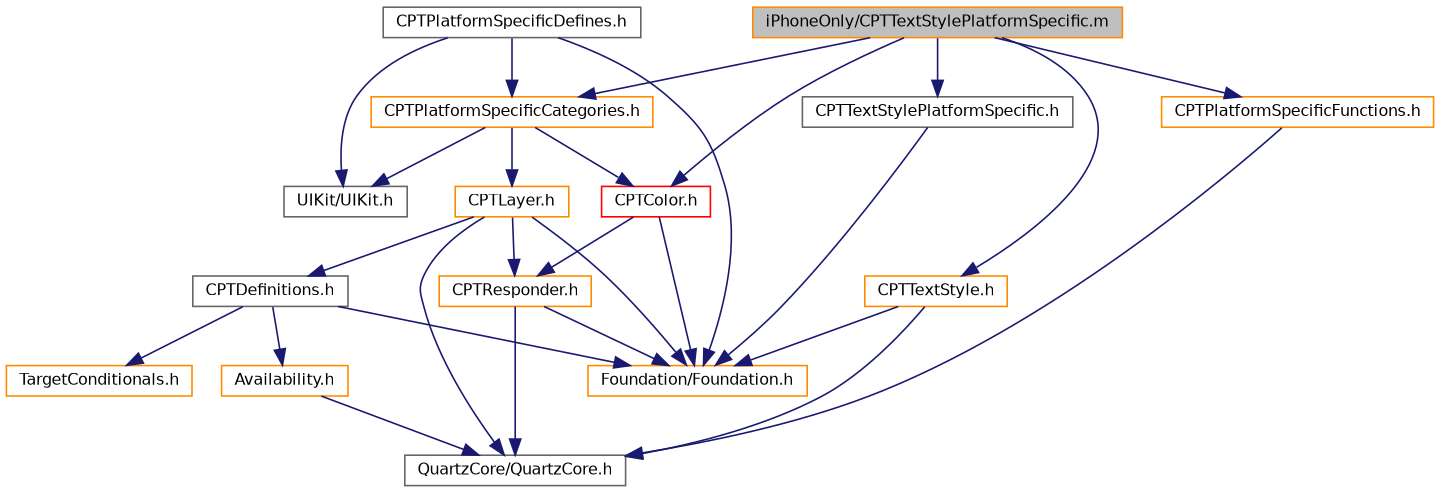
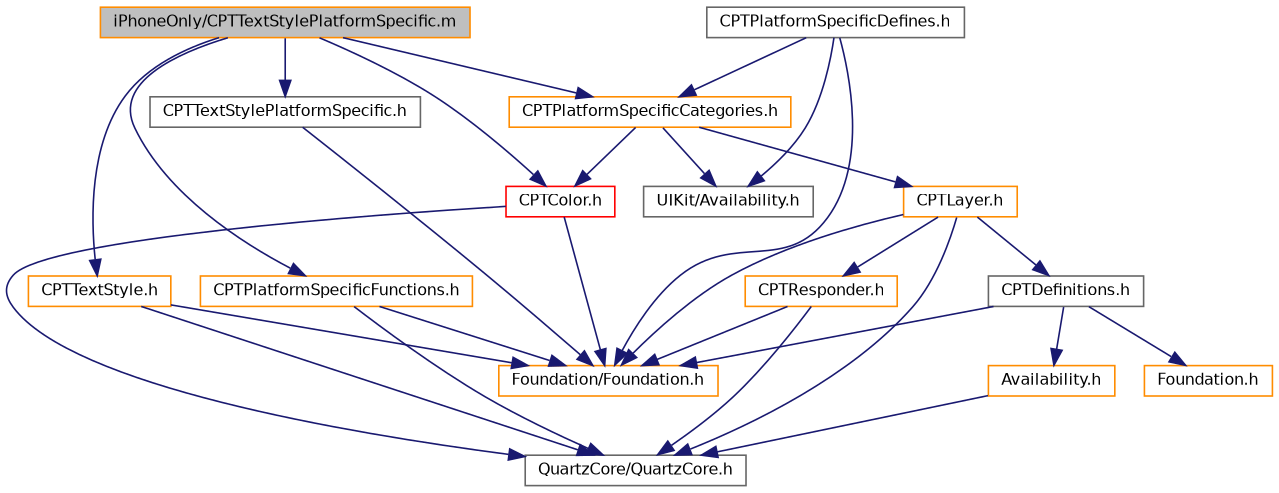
  digraph {
    fontname="DejaVu Sans"
    node [color=darkorange fontname="DejaVu Sans" fontsize=10 shape=record]
    edge [color=midnightblue fontname="DejaVu Sans" fontsize=10 labelfontname="Lucinda Grande" labelfontsize=10 style=solid]
    n1 [fillcolor=grey75 fontcolor=black height=0.2 label="iPhoneOnly/CPTTextStylePlatformSpecific.m" style=filled width=0.4]
    n2 [color=gray40 height=0.2 label="CPTTextStylePlatformSpecific.h" width=0.4]
    n3 [color=red height=0.2 label="CPTColor.h" width=0.4]
    n4 [height=0.2 label="CPTPlatformSpecificCategories.h" width=0.4]
    n5 [height=0.2 label="CPTPlatformSpecificFunctions.h" width=0.4]
    n6 [height=0.2 label="CPTTextStyle.h" width=0.4]
    n7 [height=0.2 label="Foundation/Foundation.h" width=0.4]
    n8 [color=gray40 height=0.2 label="QuartzCore/QuartzCore.h" width=0.4]
    n9 [height=0.2 label="CPTLayer.h" width=0.4]
-   n10 [color=gray40 height=0.2 label="UIKit/UIKit.h" width=0.4]
+   n10 [color=gray40 height=0.2 label="UIKit/Availability.h" width=0.4]
    n11 [height=0.2 label="CPTResponder.h" width=0.4]
    n12 [color=gray40 height=0.2 label="CPTDefinitions.h" width=0.4]
    n13 [color=gray40 height=0.2 label="CPTPlatformSpecificDefines.h" width=0.4]
    n14 [height=0.2 label="Availability.h" width=0.4]
-   n15 [height=0.2 label="TargetConditionals.h" width=0.4]
+   n15 [height=0.2 label="Foundation.h" width=0.4]
    n1 -> n2
    n1 -> n3
    n1 -> n4
    n1 -> n5
    n1 -> n6
    n2 -> n7
    n3 -> n7
-   n3 -> n11
+   n3 -> n8
    n4 -> n3
    n4 -> n9
    n4 -> n10
+   n5 -> n7
    n5 -> n8
    n6 -> n7
    n6 -> n8
    n9 -> n7
    n9 -> n8
    n9 -> n11
    n9 -> n12
    n11 -> n7
    n11 -> n8
    n12 -> n7
    n12 -> n14
    n12 -> n15
    n13 -> n4
    n13 -> n7
    n13 -> n10
    n14 -> n8
  }
